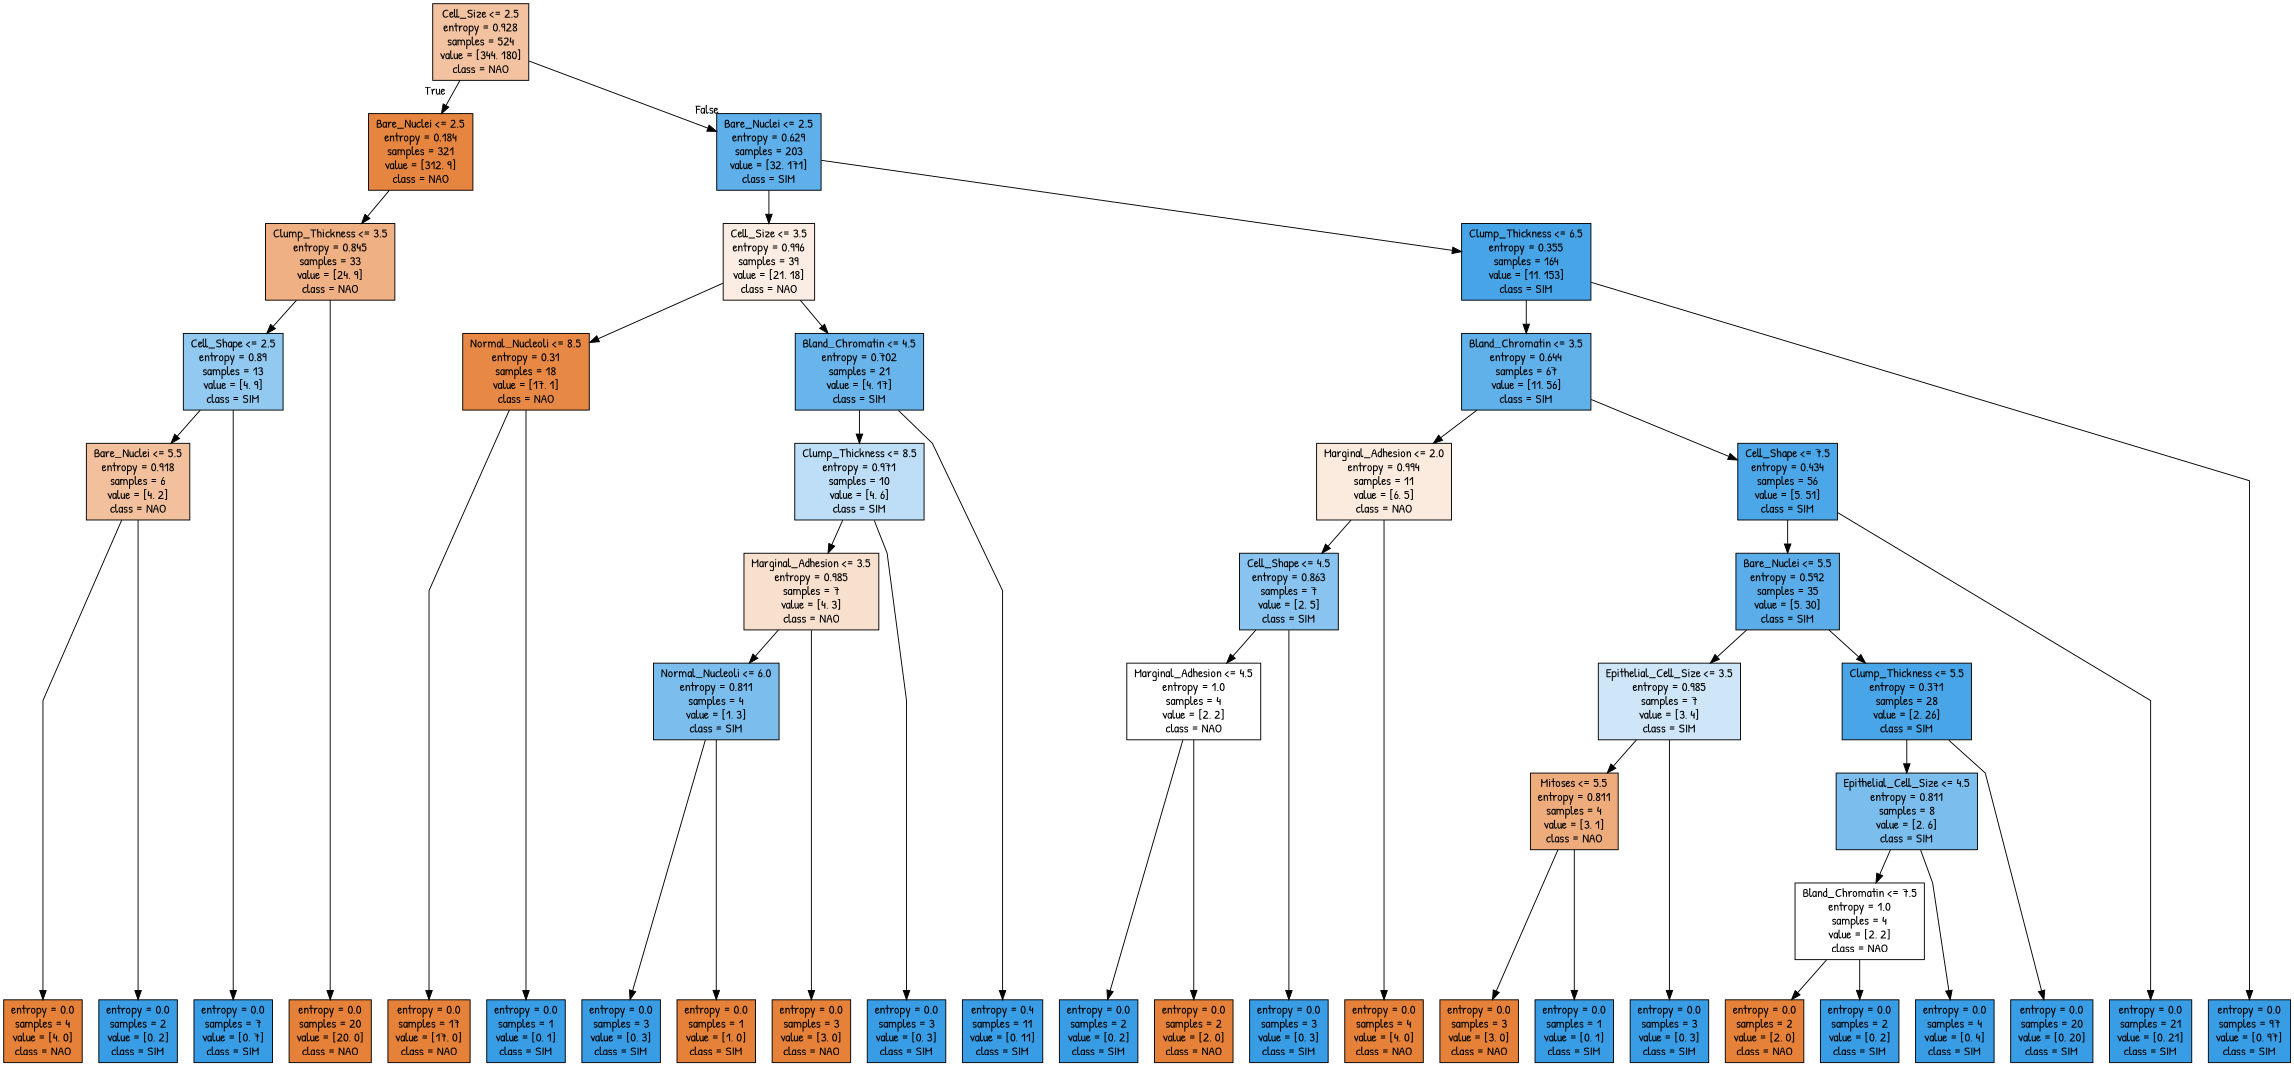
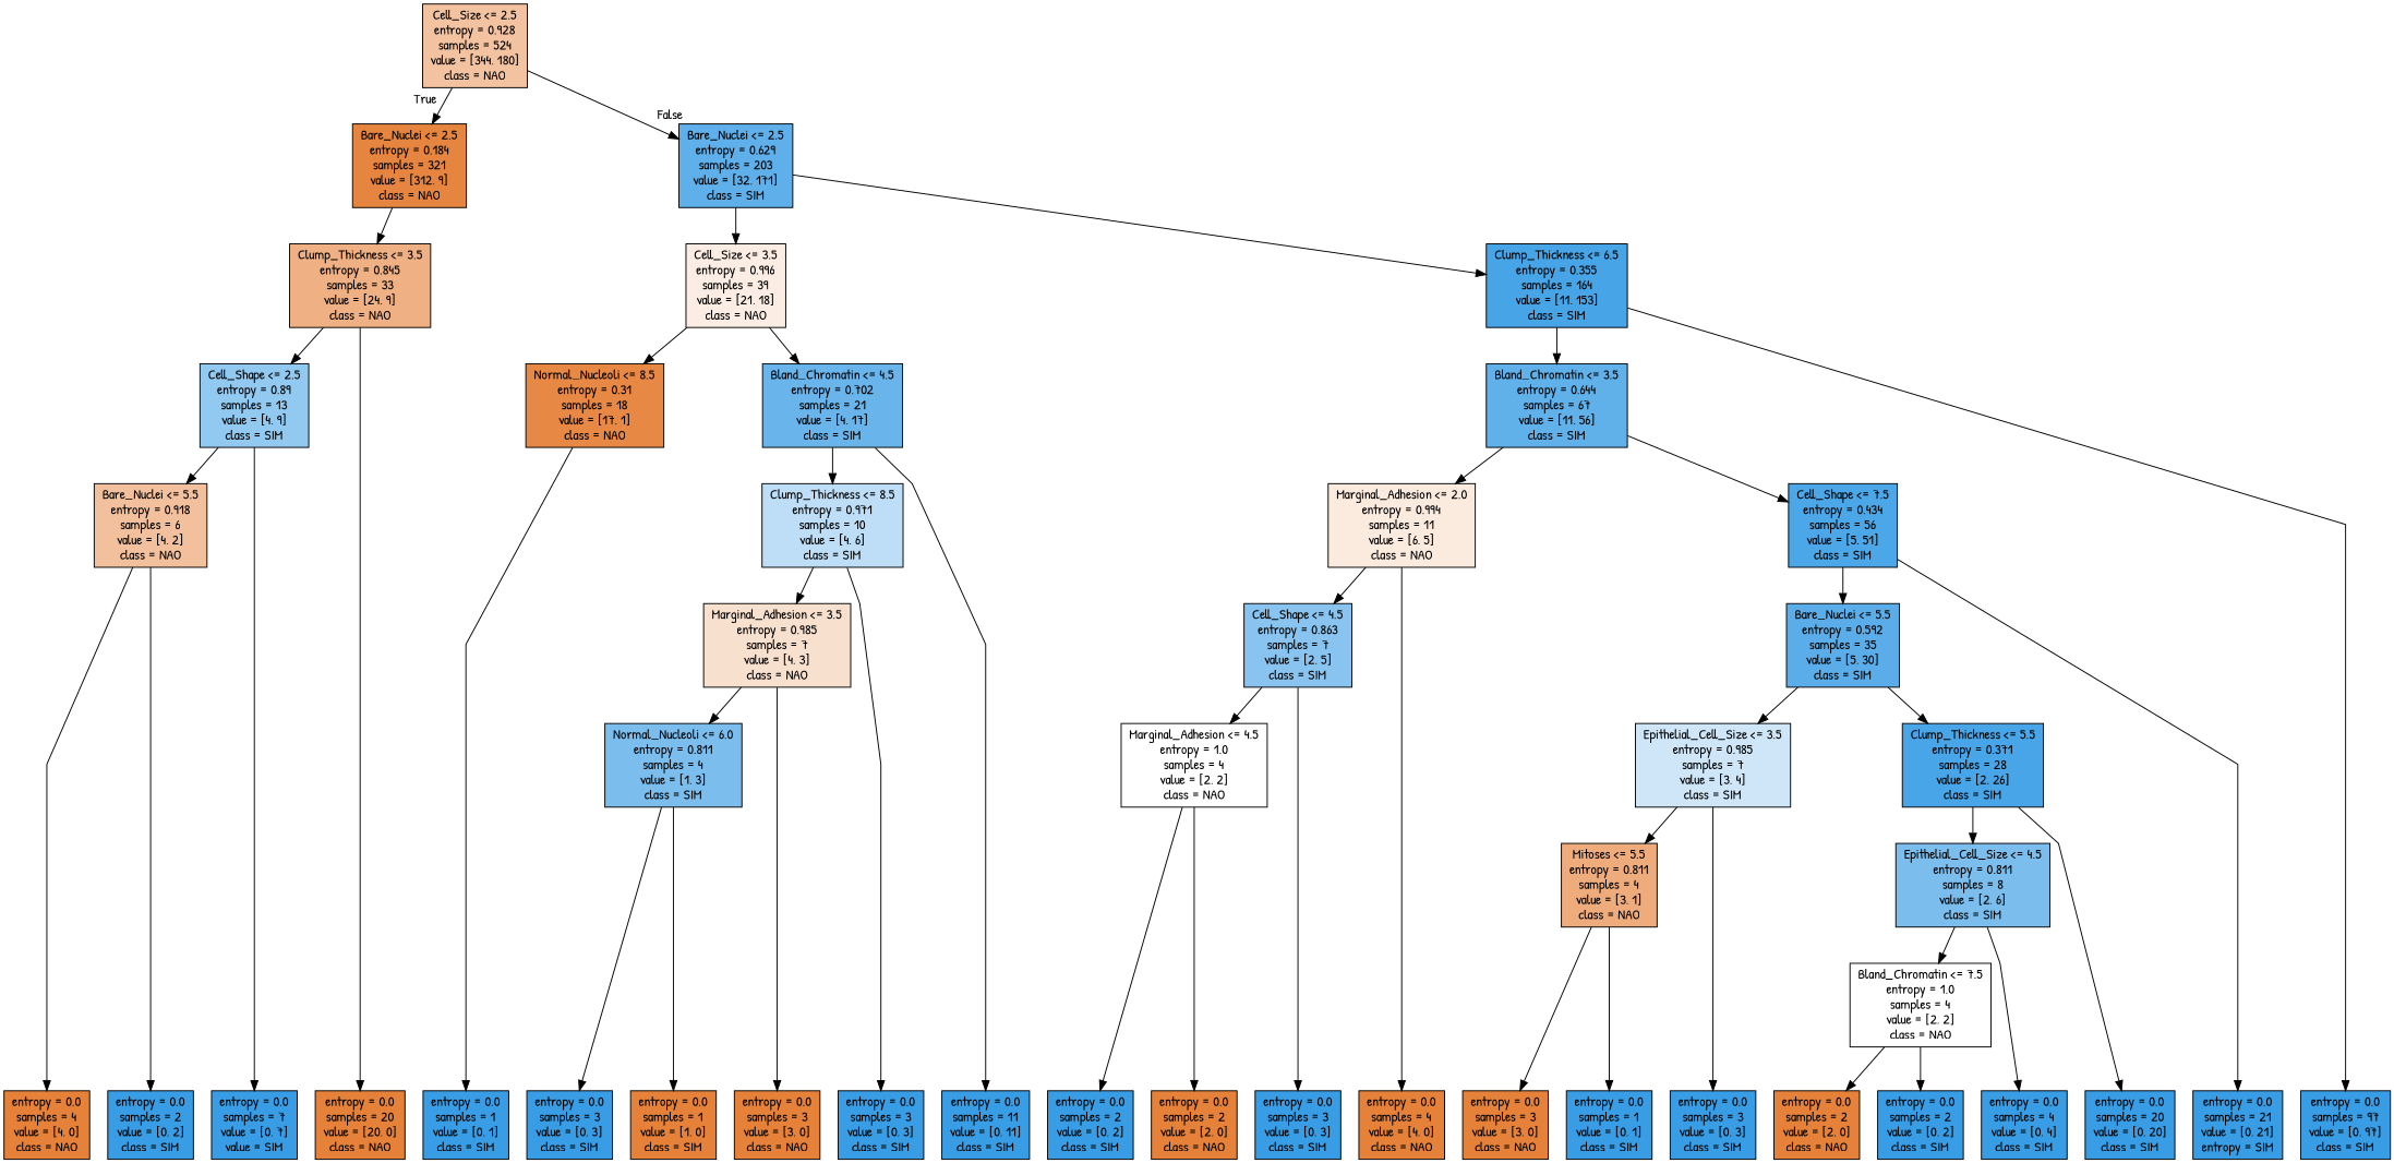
  digraph {
    fontname="Patrick Hand"
    ranksep=equally
    splines=polyline
    node [color=black fillcolor="#399de5" fontname="Patrick Hand" shape=box style=filled]
    edge [fontname="Patrick Hand"]
    n1 [fillcolor="#f3c3a1" label="Cell_Size <= 2.5\nentropy = 0.928\nsamples = 524\nvalue = [344, 180]\nclass = NAO"]
    n2 [fillcolor="#e6853f" label="Bare_Nuclei <= 2.5\nentropy = 0.184\nsamples = 321\nvalue = [312, 9]\nclass = NAO"]
    n3 [fillcolor="#5eafea" label="Bare_Nuclei <= 2.5\nentropy = 0.629\nsamples = 203\nvalue = [32, 171]\nclass = SIM"]
    n4 [fillcolor="#efb083" label="Clump_Thickness <= 3.5\nentropy = 0.845\nsamples = 33\nvalue = [24, 9]\nclass = NAO"]
    n5 [fillcolor="#fbede3" label="Cell_Size <= 3.5\nentropy = 0.996\nsamples = 39\nvalue = [21, 18]\nclass = NAO"]
    n6 [fillcolor="#47a4e7" label="Clump_Thickness <= 6.5\nentropy = 0.355\nsamples = 164\nvalue = [11, 153]\nclass = SIM"]
    n7 [fillcolor="#91c9f1" label="Cell_Shape <= 2.5\nentropy = 0.89\nsamples = 13\nvalue = [4, 9]\nclass = SIM"]
    n8 [fillcolor="#e78845" label="Normal_Nucleoli <= 8.5\nentropy = 0.31\nsamples = 18\nvalue = [17, 1]\nclass = NAO"]
    n9 [fillcolor="#68b4eb" label="Bland_Chromatin <= 4.5\nentropy = 0.702\nsamples = 21\nvalue = [4, 17]\nclass = SIM"]
    n10 [fillcolor="#60b0ea" label="Bland_Chromatin <= 3.5\nentropy = 0.644\nsamples = 67\nvalue = [11, 56]\nclass = SIM"]
    n11 [fillcolor="#f2c09c" label="Bare_Nuclei <= 5.5\nentropy = 0.918\nsamples = 6\nvalue = [4, 2]\nclass = NAO"]
    n12 [fillcolor="#bddef6" label="Clump_Thickness <= 8.5\nentropy = 0.971\nsamples = 10\nvalue = [4, 6]\nclass = SIM"]
    n13 [fillcolor="#fbeade" label="Marginal_Adhesion <= 2.0\nentropy = 0.994\nsamples = 11\nvalue = [6, 5]\nclass = NAO"]
    n14 [fillcolor="#4ca7e8" label="Cell_Shape <= 7.5\nentropy = 0.434\nsamples = 56\nvalue = [5, 51]\nclass = SIM"]
    n15 [fillcolor="#f8e0ce" label="Marginal_Adhesion <= 3.5\nentropy = 0.985\nsamples = 7\nvalue = [4, 3]\nclass = NAO"]
    n16 [fillcolor="#88c4ef" label="Cell_Shape <= 4.5\nentropy = 0.863\nsamples = 7\nvalue = [2, 5]\nclass = SIM"]
    n17 [fillcolor="#5aade9" label="Bare_Nuclei <= 5.5\nentropy = 0.592\nsamples = 35\nvalue = [5, 30]\nclass = SIM"]
    n18 [fillcolor="#7bbeee" label="Normal_Nucleoli <= 6.0\nentropy = 0.811\nsamples = 4\nvalue = [1, 3]\nclass = SIM"]
    n19 [fillcolor="#ffffff" label="Marginal_Adhesion <= 4.5\nentropy = 1.0\nsamples = 4\nvalue = [2, 2]\nclass = NAO"]
    n20 [fillcolor="#cee6f8" label="Epithelial_Cell_Size <= 3.5\nentropy = 0.985\nsamples = 7\nvalue = [3, 4]\nclass = SIM"]
    n21 [fillcolor="#48a5e7" label="Clump_Thickness <= 5.5\nentropy = 0.371\nsamples = 28\nvalue = [2, 26]\nclass = SIM"]
    n22 [fillcolor="#eeab7b" label="Mitoses <= 5.5\nentropy = 0.811\nsamples = 4\nvalue = [3, 1]\nclass = NAO"]
    n23 [fillcolor="#7bbeee" label="Epithelial_Cell_Size <= 4.5\nentropy = 0.811\nsamples = 8\nvalue = [2, 6]\nclass = SIM"]
    n24 [fillcolor="#ffffff" label="Bland_Chromatin <= 7.5\nentropy = 1.0\nsamples = 4\nvalue = [2, 2]\nclass = NAO"]
    n25 [fillcolor="#e58139" label="entropy = 0.0\nsamples = 20\nvalue = [20, 0]\nclass = NAO"]
    n26 [fillcolor="#e58139" label="entropy = 0.0\nsamples = 4\nvalue = [4, 0]\nclass = NAO"]
    n27 [label="entropy = 0.0\nsamples = 2\nvalue = [0, 2]\nclass = SIM"]
-   n28 [label="entropy = 0.0\nsamples = 7\nvalue = [0, 7]\nclass = SIM"]
-   n29 [fillcolor="#e58139" label="entropy = 0.0\nsamples = 17\nvalue = [17, 0]\nclass = NAO"]
+   n28 [label="entropy = 0.0\nsamples = 7\nvalue = [0, 7]\nvalue = SIM"]
    n30 [label="entropy = 0.0\nsamples = 1\nvalue = [0, 1]\nclass = SIM"]
    n31 [fillcolor="#e58139" label="entropy = 0.0\nsamples = 3\nvalue = [3, 0]\nclass = NAO"]
    n32 [label="entropy = 0.0\nsamples = 3\nvalue = [0, 3]\nclass = SIM"]
    n33 [fillcolor="#e58139" label="entropy = 0.0\nsamples = 1\nvalue = [1, 0]\nclass = SIM"]
    n34 [label="entropy = 0.0\nsamples = 3\nvalue = [0, 3]\nclass = SIM"]
-   n35 [label="entropy = 0.4\nsamples = 11\nvalue = [0, 11]\nclass = SIM"]
+   n35 [label="entropy = 0.0\nsamples = 11\nvalue = [0, 11]\nclass = SIM"]
    n36 [fillcolor="#e58139" label="entropy = 0.0\nsamples = 4\nvalue = [4, 0]\nclass = NAO"]
    n37 [label="entropy = 0.0\nsamples = 2\nvalue = [0, 2]\nclass = SIM"]
    n38 [fillcolor="#e58139" label="entropy = 0.0\nsamples = 2\nvalue = [2, 0]\nclass = NAO"]
    n39 [label="entropy = 0.0\nsamples = 3\nvalue = [0, 3]\nclass = SIM"]
    n40 [label="entropy = 0.0\nsamples = 3\nvalue = [0, 3]\nclass = SIM"]
    n41 [fillcolor="#e58139" label="entropy = 0.0\nsamples = 3\nvalue = [3, 0]\nclass = NAO"]
    n42 [label="entropy = 0.0\nsamples = 1\nvalue = [0, 1]\nclass = SIM"]
    n43 [label="entropy = 0.0\nsamples = 20\nvalue = [0, 20]\nclass = SIM"]
    n44 [label="entropy = 0.0\nsamples = 4\nvalue = [0, 4]\nclass = SIM"]
    n45 [fillcolor="#e58139" label="entropy = 0.0\nsamples = 2\nvalue = [2, 0]\nclass = NAO"]
    n46 [label="entropy = 0.0\nsamples = 2\nvalue = [0, 2]\nclass = SIM"]
-   n47 [label="entropy = 0.0\nsamples = 21\nvalue = [0, 21]\nclass = SIM"]
+   n47 [label="entropy = 0.0\nsamples = 21\nvalue = [0, 21]\nentropy = SIM"]
    n48 [label="entropy = 0.0\nsamples = 97\nvalue = [0, 97]\nclass = SIM"]
    subgraph sub_1 {
      rank=same
      n1
    }
    subgraph sub_2 {
      rank=same
      n2
      n3
    }
    subgraph sub_3 {
      rank=same
      n4
      n5
      n6
    }
    subgraph sub_4 {
      rank=same
      n7
      n8
      n9
      n10
    }
    subgraph sub_5 {
      rank=same
      n11
      n12
      n13
      n14
    }
    subgraph sub_6 {
      rank=same
      n15
      n16
      n17
    }
    subgraph sub_7 {
      rank=same
      n18
      n19
      n20
      n21
    }
    subgraph sub_8 {
      rank=same
      n22
      n23
    }
    subgraph sub_9 {
      rank=same
      n24
    }
    subgraph sub_10 {
      rank=same
      n25
      n26
      n27
      n28
-     n29
      n30
      n31
      n32
      n33
      n34
      n35
      n36
      n37
      n38
      n39
      n40
      n41
      n42
      n43
      n44
      n45
      n46
      n47
      n48
    }
    n1 -> n2 [headlabel=True labelangle=45 labeldistance=2.5]
    n1 -> n3 [headlabel=False labelangle=-45 labeldistance=2.5]
    n2 -> n4
    n3 -> n5
    n3 -> n6
    n4 -> n7
    n4 -> n25
    n5 -> n8
    n5 -> n9
    n6 -> n10
    n6 -> n48
    n7 -> n11
    n7 -> n28
-   n8 -> n29
    n8 -> n30
    n9 -> n12
    n9 -> n35
    n10 -> n13
    n10 -> n14
    n11 -> n26
    n11 -> n27
    n12 -> n15
    n12 -> n34
    n13 -> n16
    n13 -> n36
    n14 -> n17
    n14 -> n47
    n15 -> n18
    n15 -> n31
    n16 -> n19
    n16 -> n39
    n17 -> n20
    n17 -> n21
    n18 -> n32
    n18 -> n33
    n19 -> n37
    n19 -> n38
    n20 -> n22
    n20 -> n40
    n21 -> n23
    n21 -> n43
    n22 -> n41
    n22 -> n42
    n23 -> n24
    n23 -> n44
    n24 -> n45
    n24 -> n46
  }
